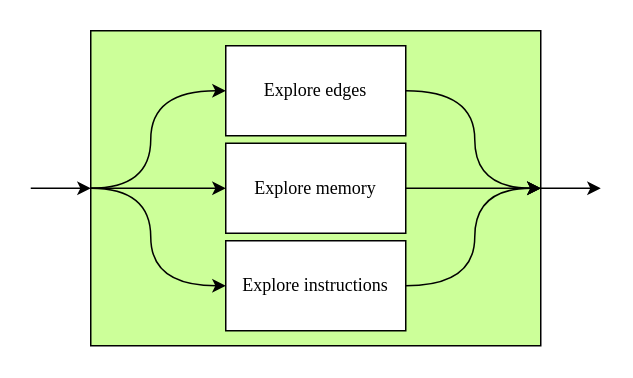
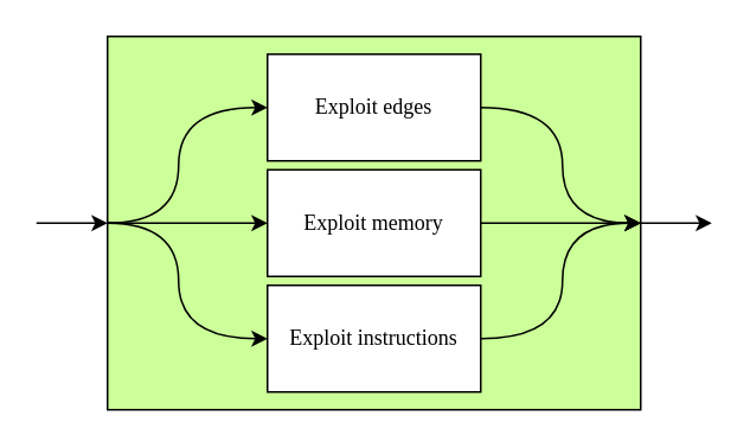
  <mxCell id="0" />
  <mxCell id="1" parent="0" />
  <mxCell id="2" value="" style="rounded=0;whiteSpace=wrap;html=1;fontFamily=Georgia;fillColor=#CCFF99;" vertex="1" parent="1"><mxGeometry x="60" y="20" width="300" height="210" as="geometry" /></mxCell>
  <mxCell id="3" style="edgeStyle=orthogonalEdgeStyle;orthogonalLoop=1;jettySize=auto;html=1;exitX=0;exitY=0.5;exitDx=0;exitDy=0;entryX=0;entryY=0.5;entryDx=0;entryDy=0;fontFamily=Georgia;curved=1;" edge="1" parent="1" source="2" target="11"><mxGeometry relative="1" as="geometry"><Array as="points"><mxPoint x="100" y="125" /><mxPoint x="100" y="190" /></Array></mxGeometry></mxCell>
  <mxCell id="4" style="edgeStyle=orthogonalEdgeStyle;rounded=1;orthogonalLoop=1;jettySize=auto;html=1;exitX=0;exitY=0.5;exitDx=0;exitDy=0;entryX=0;entryY=0.5;entryDx=0;entryDy=0;fontFamily=Georgia;" edge="1" parent="1" source="2" target="7"><mxGeometry relative="1" as="geometry"><Array as="points"><mxPoint x="80" y="125" /><mxPoint x="80" y="125" /></Array></mxGeometry></mxCell>
  <mxCell id="5" style="edgeStyle=orthogonalEdgeStyle;orthogonalLoop=1;jettySize=auto;html=1;exitX=0;exitY=0.5;exitDx=0;exitDy=0;entryX=0;entryY=0.5;entryDx=0;entryDy=0;fontFamily=Georgia;curved=1;" edge="1" parent="1" source="2" target="9"><mxGeometry relative="1" as="geometry"><Array as="points"><mxPoint x="100" y="125" /><mxPoint x="100" y="60" /></Array></mxGeometry></mxCell>
  <mxCell id="6" style="edgeStyle=orthogonalEdgeStyle;rounded=0;orthogonalLoop=1;jettySize=auto;html=1;exitX=1;exitY=0.5;exitDx=0;exitDy=0;entryX=1;entryY=0.5;entryDx=0;entryDy=0;fontFamily=Georgia;" edge="1" parent="1" source="7" target="2"><mxGeometry relative="1" as="geometry"><Array as="points"><mxPoint x="340" y="125" /><mxPoint x="340" y="125" /></Array></mxGeometry></mxCell>
- <mxCell id="7" value="Explore memory" style="rounded=0;whiteSpace=wrap;html=1;fontFamily=Georgia;" vertex="1" parent="1"><mxGeometry x="150" y="95" width="120" height="60" as="geometry" /></mxCell>
+ <mxCell id="7" value="Exploit memory" style="rounded=0;whiteSpace=wrap;html=1;fontFamily=Georgia;" vertex="1" parent="1"><mxGeometry x="150" y="95" width="120" height="60" as="geometry" /></mxCell>
  <mxCell id="8" style="edgeStyle=orthogonalEdgeStyle;orthogonalLoop=1;jettySize=auto;html=1;exitX=1;exitY=0.5;exitDx=0;exitDy=0;entryX=1;entryY=0.5;entryDx=0;entryDy=0;fontFamily=Georgia;curved=1;" edge="1" parent="1" source="9" target="2"><mxGeometry relative="1" as="geometry"><Array as="points"><mxPoint x="316" y="60" /><mxPoint x="316" y="125" /></Array></mxGeometry></mxCell>
- <mxCell id="9" value="Explore edges" style="rounded=0;whiteSpace=wrap;html=1;fontFamily=Georgia;" vertex="1" parent="1"><mxGeometry x="150" y="30" width="120" height="60" as="geometry" /></mxCell>
+ <mxCell id="9" value="Exploit edges" style="rounded=0;whiteSpace=wrap;html=1;fontFamily=Georgia;" vertex="1" parent="1"><mxGeometry x="150" y="30" width="120" height="60" as="geometry" /></mxCell>
  <mxCell id="10" style="edgeStyle=orthogonalEdgeStyle;orthogonalLoop=1;jettySize=auto;html=1;exitX=1;exitY=0.5;exitDx=0;exitDy=0;entryX=1;entryY=0.5;entryDx=0;entryDy=0;fontFamily=Georgia;curved=1;" edge="1" parent="1" source="11" target="2"><mxGeometry relative="1" as="geometry"><Array as="points"><mxPoint x="316" y="190" /><mxPoint x="316" y="125" /></Array></mxGeometry></mxCell>
- <mxCell id="11" value="Explore instructions" style="rounded=0;whiteSpace=wrap;html=1;fontFamily=Georgia;" vertex="1" parent="1"><mxGeometry x="150" y="160" width="120" height="60" as="geometry" /></mxCell>
+ <mxCell id="11" value="Exploit instructions" style="rounded=0;whiteSpace=wrap;html=1;fontFamily=Georgia;" vertex="1" parent="1"><mxGeometry x="150" y="160" width="120" height="60" as="geometry" /></mxCell>
  <mxCell id="12" value="" style="endArrow=classic;html=1;fontFamily=Georgia;entryX=0;entryY=0.5;entryDx=0;entryDy=0;" edge="1" parent="1" target="2"><mxGeometry width="50" height="50" relative="1" as="geometry"><mxPoint x="20" y="125" as="sourcePoint" /><mxPoint x="40" y="100" as="targetPoint" /></mxGeometry></mxCell>
  <mxCell id="13" value="" style="endArrow=classic;html=1;fontFamily=Georgia;" edge="1" parent="1"><mxGeometry width="50" height="50" relative="1" as="geometry"><mxPoint x="360" y="125" as="sourcePoint" /><mxPoint x="400" y="125" as="targetPoint" /></mxGeometry></mxCell>
